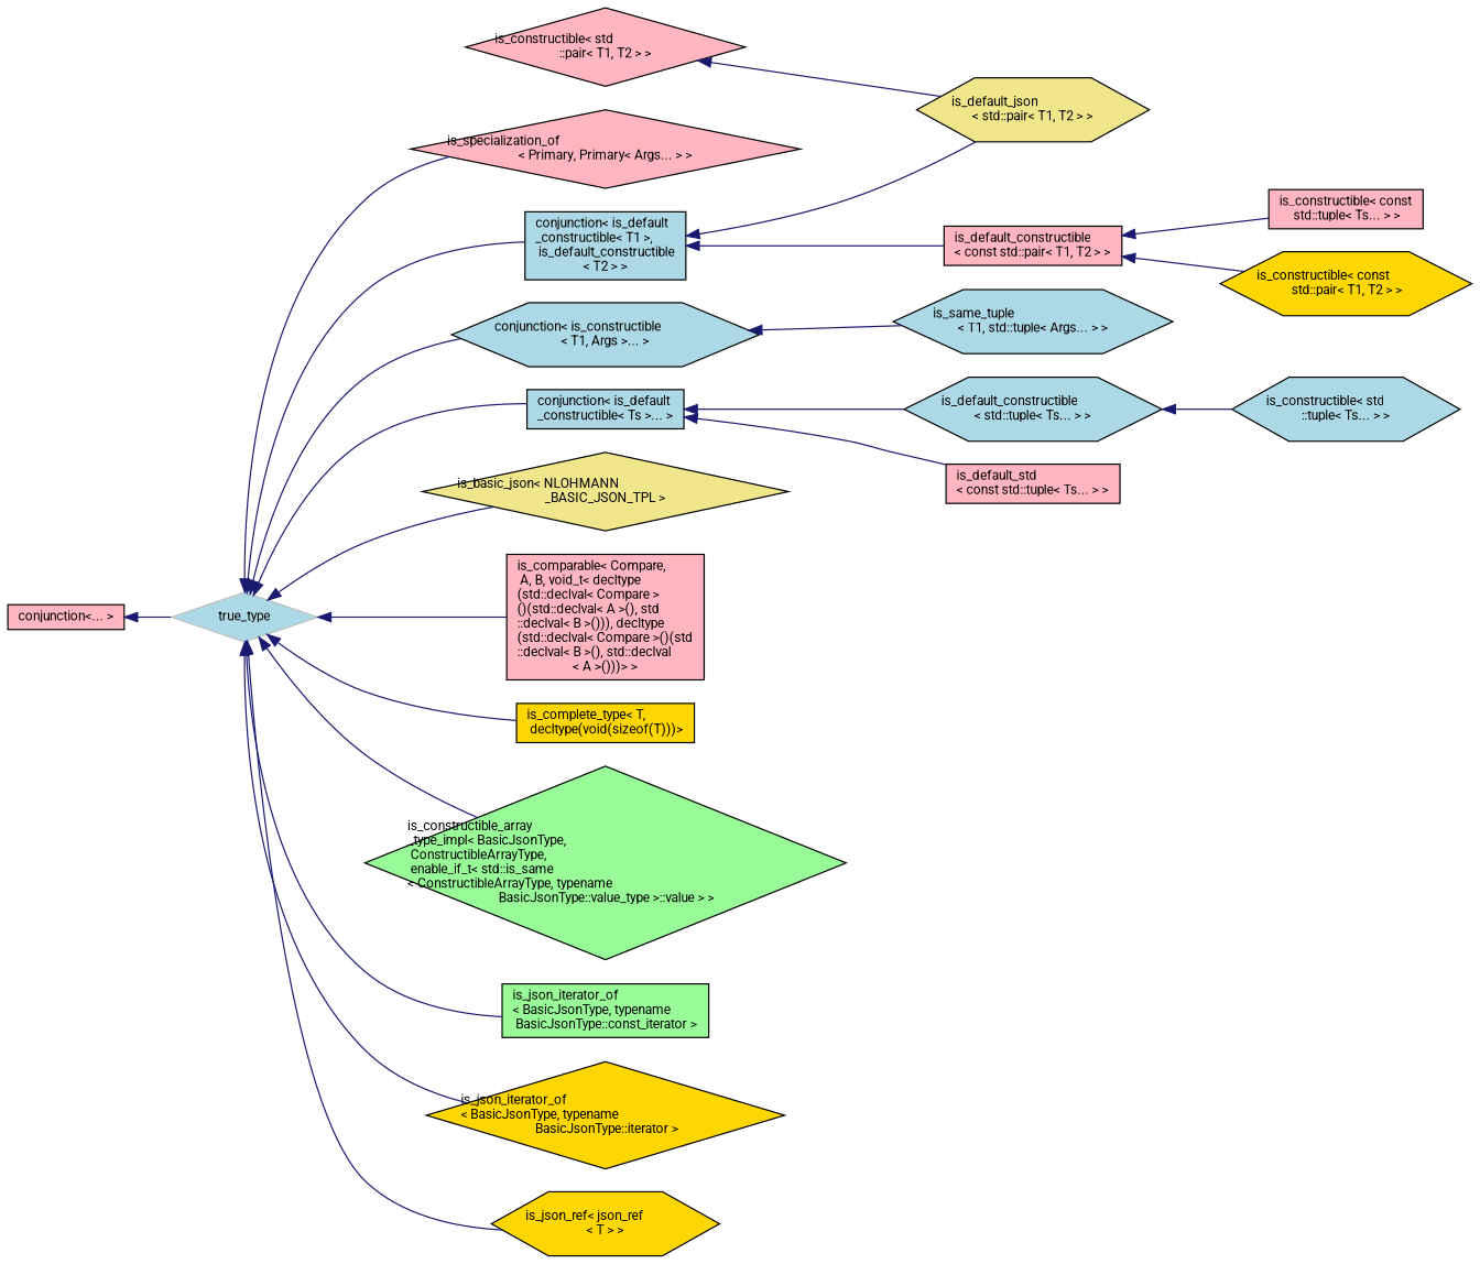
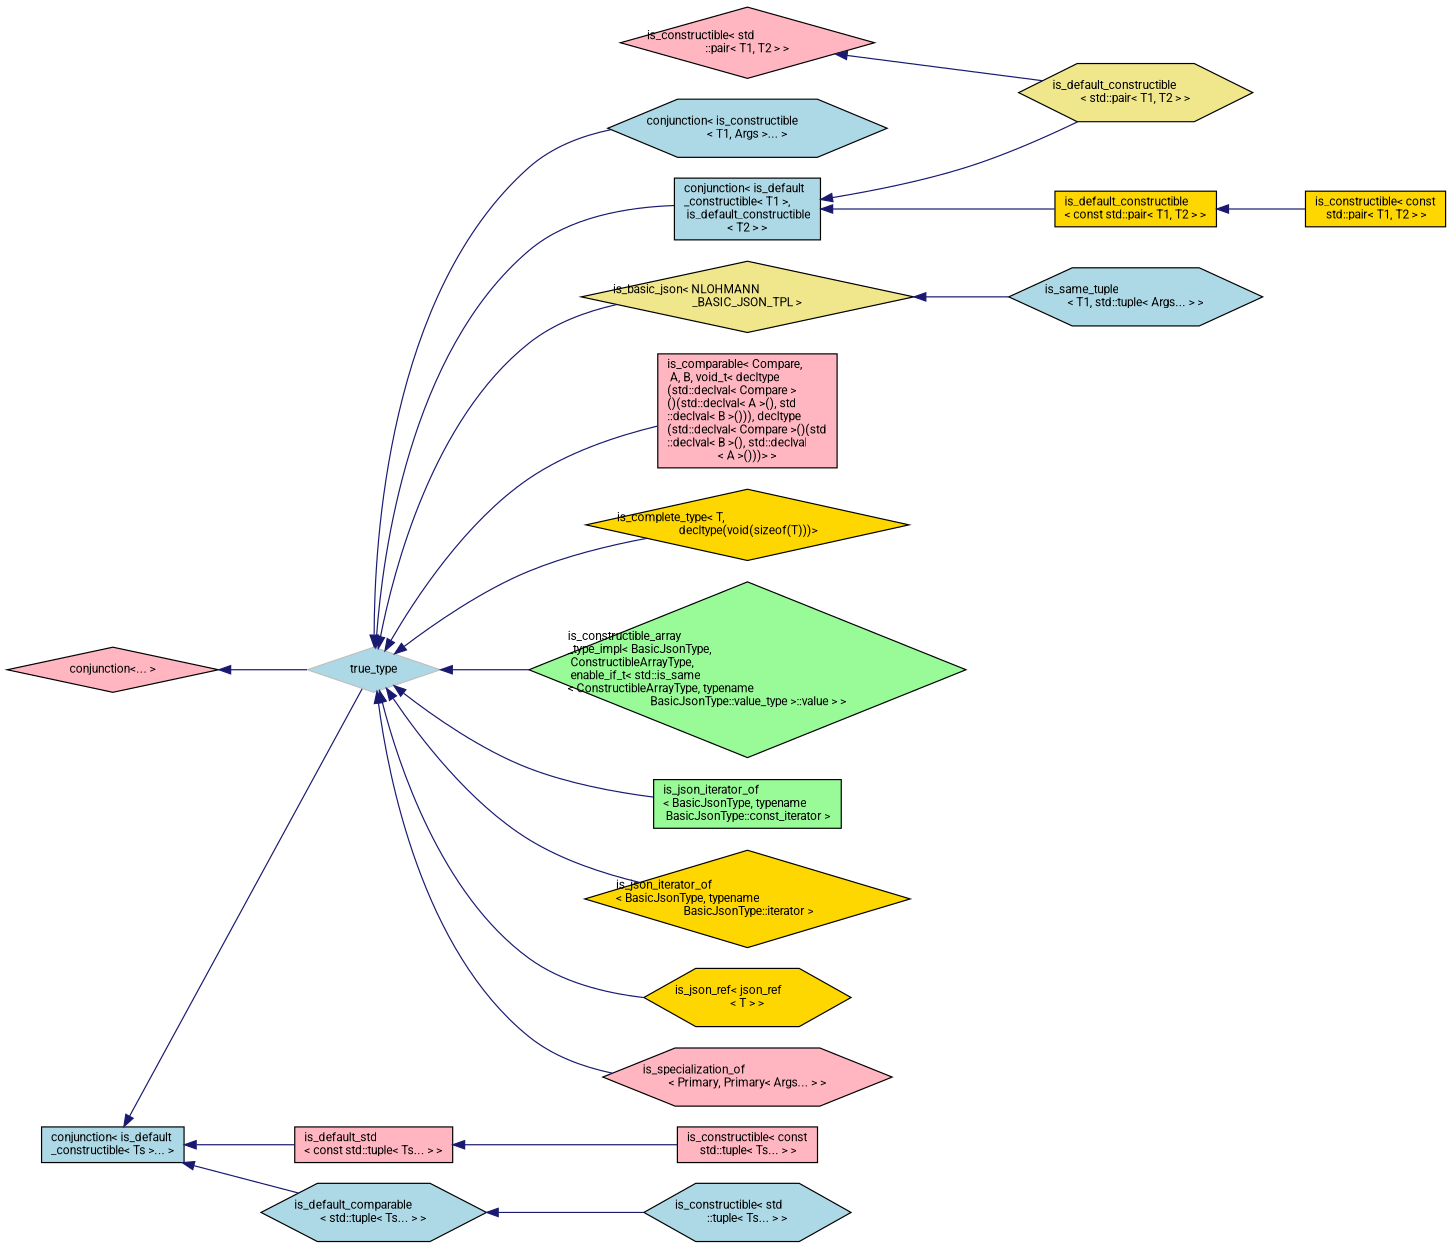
  digraph {
    fontname=Roboto
    rankdir=LR
    node [color=black fillcolor=lightblue fontname=Roboto fontsize=10 shape=box style=filled]
    edge [color=midnightblue dir=back fontname=Roboto fontsize=10 labelfontname=Helvetica labelfontsize=10 style=solid]
    n1 [color=grey75 height=0.2 label=true_type shape=diamond width=0.4]
    n2 [height=0.2 label="conjunction\< is_constructible\l\< T1, Args \>... \>" shape=hexagon width=0.4]
    n3 [height=0.2 label="conjunction\< is_default\l_constructible\< T1 \>,\l is_default_constructible\l\< T2 \> \>" width=0.4]
    n4 [height=0.2 label="conjunction\< is_default\l_constructible\< Ts \>... \>" width=0.4]
    n5 [fillcolor=khaki height=0.2 label="is_basic_json\< NLOHMANN\l_BASIC_JSON_TPL \>" shape=diamond width=0.4]
    n6 [fillcolor=lightpink height=0.2 label="is_comparable\< Compare,\l A, B, void_t\< decltype\l(std::declval\< Compare \>\l()(std::declval\< A \>(), std\l::declval\< B \>())), decltype\l(std::declval\< Compare \>()(std\l::declval\< B \>(), std::declval\l\< A \>()))\> \>" width=0.4]
-   n7 [fillcolor=gold height=0.2 label="is_complete_type\< T,\l decltype(void(sizeof(T)))\>" width=0.4]
+   n7 [fillcolor=gold height=0.2 label="is_complete_type\< T,\l decltype(void(sizeof(T)))\>" shape=diamond width=0.4]
    n8 [fillcolor=palegreen height=0.2 label="is_constructible_array\l_type_impl\< BasicJsonType,\l ConstructibleArrayType,\l enable_if_t\< std::is_same\l\< ConstructibleArrayType, typename\l BasicJsonType::value_type \>::value \> \>" shape=diamond width=0.4]
    n9 [fillcolor=palegreen height=0.2 label="is_json_iterator_of\l\< BasicJsonType, typename\l BasicJsonType::const_iterator \>" width=0.4]
    n10 [fillcolor=gold height=0.2 label="is_json_iterator_of\l\< BasicJsonType, typename\l BasicJsonType::iterator \>" shape=diamond width=0.4]
    n11 [fillcolor=gold height=0.2 label="is_json_ref\< json_ref\l\< T \> \>" shape=hexagon width=0.4]
-   n12 [fillcolor=lightpink height=0.2 label="is_specialization_of\l\< Primary, Primary\< Args... \> \>" shape=diamond width=0.4]
+   n12 [fillcolor=lightpink height=0.2 label="is_specialization_of\l\< Primary, Primary\< Args... \> \>" shape=hexagon width=0.4]
    n13 [height=0.2 label="is_same_tuple\l\< T1, std::tuple\< Args... \> \>" shape=hexagon width=0.4]
-   n14 [fillcolor=lightpink height=0.2 label="is_default_constructible\l\< const std::pair\< T1, T2 \> \>" width=0.4]
-   n15 [fillcolor=khaki height=0.2 label="is_default_json\l\< std::pair\< T1, T2 \> \>" shape=hexagon width=0.4]
+   n14 [fillcolor=gold height=0.2 label="is_default_constructible\l\< const std::pair\< T1, T2 \> \>" width=0.4]
+   n15 [fillcolor=khaki height=0.2 label="is_default_constructible\l\< std::pair\< T1, T2 \> \>" shape=hexagon width=0.4]
    n16 [fillcolor=lightpink height=0.2 label="is_default_std\l\< const std::tuple\< Ts... \> \>" width=0.4]
-   n17 [height=0.2 label="is_default_constructible\l\< std::tuple\< Ts... \> \>" shape=hexagon width=0.4]
-   n18 [fillcolor=lightpink height=0.2 label="conjunction\<... \>" width=0.4]
-   n19 [fillcolor=gold height=0.2 label="is_constructible\< const\l std::pair\< T1, T2 \> \>" shape=hexagon width=0.4]
+   n17 [height=0.2 label="is_default_comparable\l\< std::tuple\< Ts... \> \>" shape=hexagon width=0.4]
+   n18 [fillcolor=lightpink height=0.2 label="conjunction\<... \>" shape=diamond width=0.4]
+   n19 [fillcolor=gold height=0.2 label="is_constructible\< const\l std::pair\< T1, T2 \> \>" width=0.4]
    n20 [fillcolor=lightpink height=0.2 label="is_constructible\< std\l::pair\< T1, T2 \> \>" shape=diamond width=0.4]
    n21 [fillcolor=lightpink height=0.2 label="is_constructible\< const\l std::tuple\< Ts... \> \>" width=0.4]
    n22 [height=0.2 label="is_constructible\< std\l::tuple\< Ts... \> \>" shape=hexagon width=0.4]
    n1 -> n2
    n1 -> n3
-   n1 -> n4
+   n4 -> n1
    n1 -> n5
    n1 -> n6
    n1 -> n7
    n1 -> n8
    n1 -> n9
    n1 -> n10
    n1 -> n11
    n1 -> n12
-   n2 -> n13
+   n5 -> n13
    n3 -> n14
    n3 -> n15
    n4 -> n16
    n4 -> n17
    n14 -> n19
-   n14 -> n21
+   n16 -> n21
    n17 -> n22
    n18 -> n1
    n20 -> n15
  }
